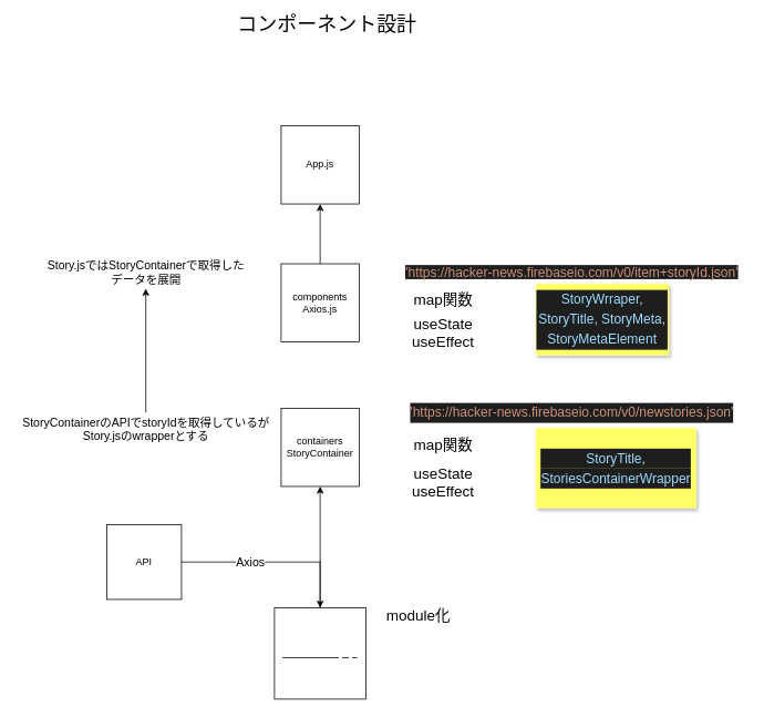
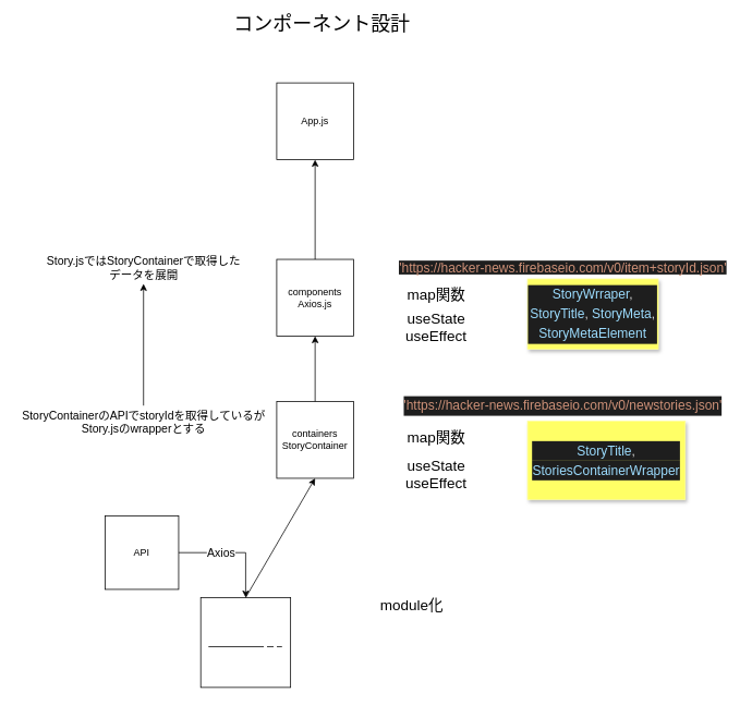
  <mxCell id="0" />
  <mxCell id="1" parent="0" />
  <mxCell id="2" value="&lt;font style=&quot;font-size: 24px&quot;&gt;コンポーネント設計&lt;/font&gt;" style="text;html=1;align=center;verticalAlign=middle;resizable=0;points=[];autosize=1;" parent="1" vertex="1"><mxGeometry x="278" y="20" width="230" height="20" as="geometry" /></mxCell>
- <mxCell id="3" value="App.js" style="whiteSpace=wrap;html=1;aspect=fixed;fillColor=none;" parent="1" vertex="1"><mxGeometry x="338" y="151" width="94" height="94" as="geometry" /></mxCell>
+ <mxCell id="3" value="App.js" style="whiteSpace=wrap;html=1;aspect=fixed;fillColor=none;" parent="1" vertex="1"><mxGeometry x="338" y="101" width="94" height="94" as="geometry" /></mxCell>
  <mxCell id="4" value="" style="edgeStyle=orthogonalEdgeStyle;rounded=0;orthogonalLoop=1;jettySize=auto;html=1;" parent="1" source="6" target="7" edge="1"><mxGeometry relative="1" as="geometry" /></mxCell>
  <mxCell id="5" value="&lt;font style=&quot;font-size: 14px&quot;&gt;Axios&lt;/font&gt;" style="edgeLabel;html=1;align=center;verticalAlign=middle;resizable=0;points=[];" parent="4" vertex="1" connectable="0"><mxGeometry x="-0.257" relative="1" as="geometry"><mxPoint as="offset" /></mxGeometry></mxCell>
  <mxCell id="6" value="API" style="whiteSpace=wrap;html=1;aspect=fixed;" parent="1" vertex="1"><mxGeometry x="128" y="631" width="90" height="90" as="geometry" /></mxCell>
- <mxCell id="7" value="&lt;u&gt;&lt;font color=&quot;#ffffff&quot;&gt;services/hnApi.js&lt;/font&gt;&lt;/u&gt;" style="whiteSpace=wrap;html=1;aspect=fixed;fillColor=none;" parent="1" vertex="1"><mxGeometry x="330" y="731" width="110" height="110" as="geometry" /></mxCell>
+ <mxCell id="7" value="&lt;u&gt;&lt;font color=&quot;#ffffff&quot;&gt;services/hnApi.js&lt;/font&gt;&lt;/u&gt;" style="whiteSpace=wrap;html=1;aspect=fixed;fillColor=none;" parent="1" vertex="1"><mxGeometry x="245" y="731" width="110" height="110" as="geometry" /></mxCell>
+ <mxCell id="8" value="" style="edgeStyle=orthogonalEdgeStyle;rounded=0;orthogonalLoop=1;jettySize=auto;html=1;" parent="1" source="9" target="10" edge="1"><mxGeometry relative="1" as="geometry" /></mxCell>
  <mxCell id="9" value="containers&lt;br&gt;StoryContainer" style="whiteSpace=wrap;html=1;aspect=fixed;fillColor=none;" parent="1" vertex="1"><mxGeometry x="338" y="491" width="94" height="94" as="geometry" /></mxCell>
  <mxCell id="10" value="components&lt;br&gt;Axios.js" style="whiteSpace=wrap;html=1;aspect=fixed;fillColor=none;" parent="1" vertex="1"><mxGeometry x="338" y="317" width="94" height="94" as="geometry" /></mxCell>
  <mxCell id="11" value="" style="endArrow=classic;html=1;exitX=0.5;exitY=0;exitDx=0;exitDy=0;entryX=0.5;entryY=1;entryDx=0;entryDy=0;" parent="1" source="7" target="9" edge="1"><mxGeometry width="50" height="50" relative="1" as="geometry"><mxPoint x="318" y="501" as="sourcePoint" /><mxPoint x="368" y="451" as="targetPoint" /></mxGeometry></mxCell>
  <mxCell id="12" value="" style="endArrow=classic;html=1;exitX=0.5;exitY=0;exitDx=0;exitDy=0;entryX=0.5;entryY=1;entryDx=0;entryDy=0;" parent="1" source="10" target="3" edge="1"><mxGeometry width="50" height="50" relative="1" as="geometry"><mxPoint x="278" y="511" as="sourcePoint" /><mxPoint x="328" y="461" as="targetPoint" /></mxGeometry></mxCell>
  <mxCell id="13" value="&lt;font style=&quot;font-size: 18px&quot;&gt;map関数&lt;/font&gt;" style="text;html=1;align=center;verticalAlign=middle;resizable=0;points=[];autosize=1;" parent="1" vertex="1"><mxGeometry x="488" y="526" width="90" height="20" as="geometry" /></mxCell>
  <mxCell id="14" value="&lt;font style=&quot;font-size: 18px&quot;&gt;useState&lt;br&gt;useEffect&lt;/font&gt;" style="text;html=1;align=center;verticalAlign=middle;resizable=0;points=[];autosize=1;" parent="1" vertex="1"><mxGeometry x="488" y="561" width="90" height="40" as="geometry" /></mxCell>
  <mxCell id="15" value="&lt;font style=&quot;font-size: 18px&quot;&gt;map関数&lt;/font&gt;" style="text;html=1;align=center;verticalAlign=middle;resizable=0;points=[];autosize=1;" parent="1" vertex="1"><mxGeometry x="488" y="351" width="90" height="20" as="geometry" /></mxCell>
  <mxCell id="16" value="&lt;font style=&quot;font-size: 18px&quot;&gt;useState&lt;br&gt;useEffect&lt;/font&gt;" style="text;html=1;align=center;verticalAlign=middle;resizable=0;points=[];autosize=1;" parent="1" vertex="1"><mxGeometry x="488" y="381" width="90" height="40" as="geometry" /></mxCell>
  <mxCell id="17" value="&lt;font style=&quot;font-size: 18px&quot;&gt;module化&lt;/font&gt;" style="text;html=1;align=center;verticalAlign=middle;resizable=0;points=[];autosize=1;" parent="1" vertex="1"><mxGeometry x="458" y="731" width="90" height="20" as="geometry" /></mxCell>
  <mxCell id="18" value="&lt;div style=&quot;color: rgb(212 , 212 , 212) ; background-color: rgb(30 , 30 , 30) ; font-family: , &amp;#34;menlo&amp;#34; , &amp;#34;monaco&amp;#34; , &amp;#34;courier new&amp;#34; , monospace ; font-size: 16px ; line-height: 24px&quot;&gt;&lt;span style=&quot;color: #ce9178&quot;&gt;'https://hacker-news.firebaseio.com/v0/newstories.json'&lt;/span&gt;&lt;/div&gt;" style="text;html=1;align=center;verticalAlign=middle;resizable=0;points=[];autosize=1;" vertex="1" parent="1"><mxGeometry x="488" y="481" width="400" height="30" as="geometry" /></mxCell>
  <mxCell id="19" value="&lt;span style=&quot;color: rgb(206 , 145 , 120) ; font-size: 16px ; background-color: rgb(30 , 30 , 30)&quot;&gt;'https://hacker-news.firebaseio.com/v0/item+storyId.json'&lt;/span&gt;" style="text;html=1;align=center;verticalAlign=middle;resizable=0;points=[];autosize=1;" vertex="1" parent="1"><mxGeometry x="478" y="317" width="420" height="20" as="geometry" /></mxCell>
  <mxCell id="20" value="" style="edgeStyle=orthogonalEdgeStyle;rounded=0;orthogonalLoop=1;jettySize=auto;html=1;" edge="1" parent="1" source="21" target="22"><mxGeometry relative="1" as="geometry" /></mxCell>
  <mxCell id="21" value="&lt;font style=&quot;font-size: 14px&quot;&gt;StoryContainerのAPIでstoryIdを取得しているが&lt;br&gt;Story.jsのwrapperとする&lt;/font&gt;" style="text;html=1;align=center;verticalAlign=middle;resizable=0;points=[];autosize=1;" vertex="1" parent="1"><mxGeometry x="20" y="496" width="310" height="40" as="geometry" /></mxCell>
  <mxCell id="22" value="&lt;font style=&quot;font-size: 14px&quot;&gt;Story.jsではStoryContainerで取得した&lt;br&gt;データを展開&lt;br&gt;&lt;/font&gt;" style="text;html=1;align=center;verticalAlign=middle;resizable=0;points=[];autosize=1;" vertex="1" parent="1"><mxGeometry x="50" y="307" width="250" height="40" as="geometry" /></mxCell>
  <mxCell id="23" value="&lt;div style=&quot;color: rgb(212 , 212 , 212) ; background-color: rgb(30 , 30 , 30) ; font-family: , &amp;#34;menlo&amp;#34; , &amp;#34;monaco&amp;#34; , &amp;#34;courier new&amp;#34; , monospace ; font-size: 16px ; line-height: 24px&quot;&gt;&lt;span style=&quot;color: #9cdcfe&quot;&gt;StoryTitle&lt;/span&gt;,&lt;/div&gt;&lt;div style=&quot;color: rgb(212 , 212 , 212) ; background-color: rgb(30 , 30 , 30) ; font-family: , &amp;#34;menlo&amp;#34; , &amp;#34;monaco&amp;#34; , &amp;#34;courier new&amp;#34; , monospace ; font-size: 16px ; line-height: 24px&quot;&gt;&lt;span style=&quot;color: #9cdcfe&quot;&gt;StoriesContainerWrapper&lt;/span&gt;&lt;/div&gt;" style="rounded=0;whiteSpace=wrap;html=1;shadow=1;strokeColor=#FFFF99;fillColor=#FFFF66;" vertex="1" parent="1"><mxGeometry x="645" y="515" width="193" height="96" as="geometry" /></mxCell>
  <mxCell id="24" value="&lt;div style=&quot;color: rgb(212 , 212 , 212) ; background-color: rgb(30 , 30 , 30) ; font-family: , &amp;#34;menlo&amp;#34; , &amp;#34;monaco&amp;#34; , &amp;#34;courier new&amp;#34; , monospace ; font-size: 16px ; line-height: 24px&quot;&gt;&lt;span style=&quot;color: #9cdcfe&quot;&gt;StoryWrraper&lt;/span&gt;, &lt;span style=&quot;color: #9cdcfe&quot;&gt;StoryTitle&lt;/span&gt;, &lt;span style=&quot;color: #9cdcfe&quot;&gt;StoryMeta&lt;/span&gt;, &lt;span style=&quot;color: #9cdcfe&quot;&gt;StoryMetaElement&lt;/span&gt;&lt;/div&gt;" style="rounded=0;whiteSpace=wrap;html=1;shadow=1;strokeColor=#FFFF99;fillColor=#FFFF66;" vertex="1" parent="1"><mxGeometry x="645" y="341" width="160" height="86" as="geometry" /></mxCell>
